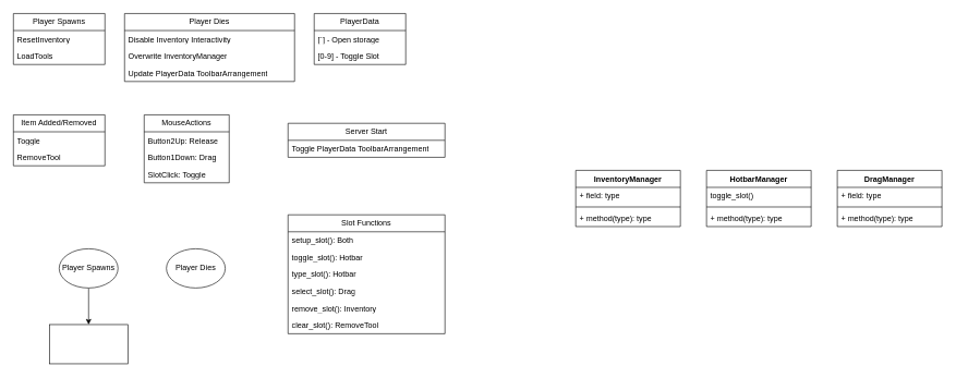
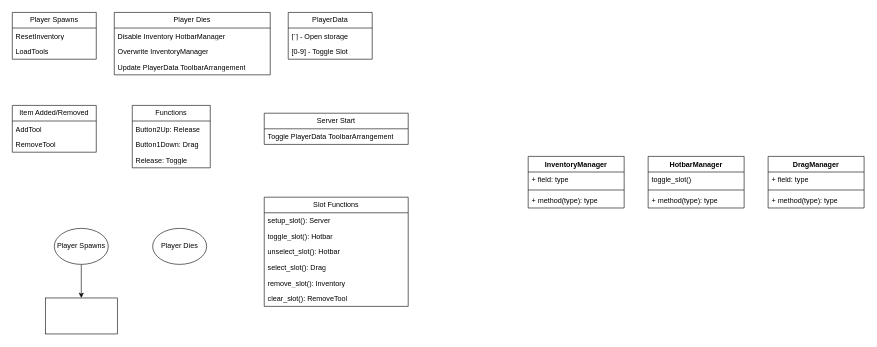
  <mxCell id="0" />
  <mxCell id="1" parent="0" />
  <mxCell id="2" value="Player Spawns" style="swimlane;fontStyle=0;childLayout=stackLayout;horizontal=1;startSize=26;fillColor=none;horizontalStack=0;resizeParent=1;resizeParentMax=0;resizeLast=0;collapsible=1;marginBottom=0;whiteSpace=wrap;html=1;" vertex="1" parent="1"><mxGeometry x="20" y="20" width="140" height="78" as="geometry" /></mxCell>
  <mxCell id="3" value="ResetInventory" style="text;strokeColor=none;fillColor=none;align=left;verticalAlign=top;spacingLeft=4;spacingRight=4;overflow=hidden;rotatable=0;points=[[0,0.5],[1,0.5]];portConstraint=eastwest;whiteSpace=wrap;html=1;" vertex="1" parent="2"><mxGeometry y="26" width="140" height="26" as="geometry" /></mxCell>
  <mxCell id="4" value="LoadTools" style="text;strokeColor=none;fillColor=none;align=left;verticalAlign=top;spacingLeft=4;spacingRight=4;overflow=hidden;rotatable=0;points=[[0,0.5],[1,0.5]];portConstraint=eastwest;whiteSpace=wrap;html=1;" vertex="1" parent="2"><mxGeometry y="52" width="140" height="26" as="geometry" /></mxCell>
  <mxCell id="5" value="Player Dies" style="swimlane;fontStyle=0;childLayout=stackLayout;horizontal=1;startSize=26;fillColor=none;horizontalStack=0;resizeParent=1;resizeParentMax=0;resizeLast=0;collapsible=1;marginBottom=0;whiteSpace=wrap;html=1;" vertex="1" parent="1"><mxGeometry x="190" y="20" width="260" height="104" as="geometry" /></mxCell>
- <mxCell id="6" value="Disable Inventory Interactivity" style="text;strokeColor=none;fillColor=none;align=left;verticalAlign=top;spacingLeft=4;spacingRight=4;overflow=hidden;rotatable=0;points=[[0,0.5],[1,0.5]];portConstraint=eastwest;whiteSpace=wrap;html=1;" vertex="1" parent="5"><mxGeometry y="26" width="260" height="26" as="geometry" /></mxCell>
+ <mxCell id="6" value="Disable Inventory HotbarManager" style="text;strokeColor=none;fillColor=none;align=left;verticalAlign=top;spacingLeft=4;spacingRight=4;overflow=hidden;rotatable=0;points=[[0,0.5],[1,0.5]];portConstraint=eastwest;whiteSpace=wrap;html=1;" vertex="1" parent="5"><mxGeometry y="26" width="260" height="26" as="geometry" /></mxCell>
  <mxCell id="7" value="Overwrite InventoryManager" style="text;strokeColor=none;fillColor=none;align=left;verticalAlign=top;spacingLeft=4;spacingRight=4;overflow=hidden;rotatable=0;points=[[0,0.5],[1,0.5]];portConstraint=eastwest;whiteSpace=wrap;html=1;" vertex="1" parent="5"><mxGeometry y="52" width="260" height="26" as="geometry" /></mxCell>
  <mxCell id="8" value="Update PlayerData ToolbarArrangement" style="text;strokeColor=none;fillColor=none;align=left;verticalAlign=top;spacingLeft=4;spacingRight=4;overflow=hidden;rotatable=0;points=[[0,0.5],[1,0.5]];portConstraint=eastwest;whiteSpace=wrap;html=1;" vertex="1" parent="5"><mxGeometry y="78" width="260" height="26" as="geometry" /></mxCell>
  <mxCell id="9" value="PlayerData" style="swimlane;fontStyle=0;childLayout=stackLayout;horizontal=1;startSize=26;fillColor=none;horizontalStack=0;resizeParent=1;resizeParentMax=0;resizeLast=0;collapsible=1;marginBottom=0;whiteSpace=wrap;html=1;" vertex="1" parent="1"><mxGeometry x="480" y="20" width="140" height="78" as="geometry" /></mxCell>
  <mxCell id="10" value="[`] - Open storage" style="text;strokeColor=none;fillColor=none;align=left;verticalAlign=top;spacingLeft=4;spacingRight=4;overflow=hidden;rotatable=0;points=[[0,0.5],[1,0.5]];portConstraint=eastwest;whiteSpace=wrap;html=1;" vertex="1" parent="9"><mxGeometry y="26" width="140" height="26" as="geometry" /></mxCell>
  <mxCell id="11" value="[0-9] - Toggle Slot" style="text;strokeColor=none;fillColor=none;align=left;verticalAlign=top;spacingLeft=4;spacingRight=4;overflow=hidden;rotatable=0;points=[[0,0.5],[1,0.5]];portConstraint=eastwest;whiteSpace=wrap;html=1;" vertex="1" parent="9"><mxGeometry y="52" width="140" height="26" as="geometry" /></mxCell>
- <mxCell id="12" value="MouseActions" style="swimlane;fontStyle=0;childLayout=stackLayout;horizontal=1;startSize=26;fillColor=none;horizontalStack=0;resizeParent=1;resizeParentMax=0;resizeLast=0;collapsible=1;marginBottom=0;whiteSpace=wrap;html=1;" vertex="1" parent="1"><mxGeometry x="220" y="175" width="130" height="104" as="geometry" /></mxCell>
+ <mxCell id="12" value="Functions" style="swimlane;fontStyle=0;childLayout=stackLayout;horizontal=1;startSize=26;fillColor=none;horizontalStack=0;resizeParent=1;resizeParentMax=0;resizeLast=0;collapsible=1;marginBottom=0;whiteSpace=wrap;html=1;" vertex="1" parent="1"><mxGeometry x="220" y="175" width="130" height="104" as="geometry" /></mxCell>
  <mxCell id="13" value="Button2Up: Release" style="text;strokeColor=none;fillColor=none;align=left;verticalAlign=top;spacingLeft=4;spacingRight=4;overflow=hidden;rotatable=0;points=[[0,0.5],[1,0.5]];portConstraint=eastwest;whiteSpace=wrap;html=1;" vertex="1" parent="12"><mxGeometry y="26" width="130" height="26" as="geometry" /></mxCell>
  <mxCell id="14" value="Button1Down: Drag" style="text;strokeColor=none;fillColor=none;align=left;verticalAlign=top;spacingLeft=4;spacingRight=4;overflow=hidden;rotatable=0;points=[[0,0.5],[1,0.5]];portConstraint=eastwest;whiteSpace=wrap;html=1;" vertex="1" parent="12"><mxGeometry y="52" width="130" height="26" as="geometry" /></mxCell>
- <mxCell id="15" value="SlotClick: Toggle" style="text;strokeColor=none;fillColor=none;align=left;verticalAlign=top;spacingLeft=4;spacingRight=4;overflow=hidden;rotatable=0;points=[[0,0.5],[1,0.5]];portConstraint=eastwest;whiteSpace=wrap;html=1;" vertex="1" parent="12"><mxGeometry y="78" width="130" height="26" as="geometry" /></mxCell>
+ <mxCell id="15" value="Release: Toggle" style="text;strokeColor=none;fillColor=none;align=left;verticalAlign=top;spacingLeft=4;spacingRight=4;overflow=hidden;rotatable=0;points=[[0,0.5],[1,0.5]];portConstraint=eastwest;whiteSpace=wrap;html=1;" vertex="1" parent="12"><mxGeometry y="78" width="130" height="26" as="geometry" /></mxCell>
  <mxCell id="16" value="Item Added/Removed" style="swimlane;fontStyle=0;childLayout=stackLayout;horizontal=1;startSize=26;fillColor=none;horizontalStack=0;resizeParent=1;resizeParentMax=0;resizeLast=0;collapsible=1;marginBottom=0;whiteSpace=wrap;html=1;" vertex="1" parent="1"><mxGeometry x="20" y="175" width="140" height="78" as="geometry" /></mxCell>
- <mxCell id="17" value="Toggle" style="text;strokeColor=none;fillColor=none;align=left;verticalAlign=top;spacingLeft=4;spacingRight=4;overflow=hidden;rotatable=0;points=[[0,0.5],[1,0.5]];portConstraint=eastwest;whiteSpace=wrap;html=1;" vertex="1" parent="16"><mxGeometry y="26" width="140" height="26" as="geometry" /></mxCell>
+ <mxCell id="17" value="AddTool" style="text;strokeColor=none;fillColor=none;align=left;verticalAlign=top;spacingLeft=4;spacingRight=4;overflow=hidden;rotatable=0;points=[[0,0.5],[1,0.5]];portConstraint=eastwest;whiteSpace=wrap;html=1;" vertex="1" parent="16"><mxGeometry y="26" width="140" height="26" as="geometry" /></mxCell>
  <mxCell id="18" value="RemoveTool" style="text;strokeColor=none;fillColor=none;align=left;verticalAlign=top;spacingLeft=4;spacingRight=4;overflow=hidden;rotatable=0;points=[[0,0.5],[1,0.5]];portConstraint=eastwest;whiteSpace=wrap;html=1;" vertex="1" parent="16"><mxGeometry y="52" width="140" height="26" as="geometry" /></mxCell>
  <mxCell id="19" value="Server Start" style="swimlane;fontStyle=0;childLayout=stackLayout;horizontal=1;startSize=26;fillColor=none;horizontalStack=0;resizeParent=1;resizeParentMax=0;resizeLast=0;collapsible=1;marginBottom=0;whiteSpace=wrap;html=1;" vertex="1" parent="1"><mxGeometry x="440" y="188" width="240" height="52" as="geometry" /></mxCell>
  <mxCell id="20" value="Toggle PlayerData ToolbarArrangement" style="text;strokeColor=none;fillColor=none;align=left;verticalAlign=top;spacingLeft=4;spacingRight=4;overflow=hidden;rotatable=0;points=[[0,0.5],[1,0.5]];portConstraint=eastwest;whiteSpace=wrap;html=1;" vertex="1" parent="19"><mxGeometry y="26" width="240" height="26" as="geometry" /></mxCell>
  <mxCell id="21" value="" style="edgeStyle=orthogonalEdgeStyle;rounded=0;orthogonalLoop=1;jettySize=auto;html=1;" edge="1" parent="1" source="22" target="43"><mxGeometry relative="1" as="geometry" /></mxCell>
  <mxCell id="22" value="Player Spawns" style="ellipse;whiteSpace=wrap;html=1;" vertex="1" parent="1"><mxGeometry x="90" y="380" width="90" height="60" as="geometry" /></mxCell>
  <mxCell id="23" value="Player Dies" style="ellipse;whiteSpace=wrap;html=1;" vertex="1" parent="1"><mxGeometry x="254" y="380" width="90" height="60" as="geometry" /></mxCell>
  <mxCell id="24" value="InventoryManager" style="swimlane;fontStyle=1;align=center;verticalAlign=top;childLayout=stackLayout;horizontal=1;startSize=26;horizontalStack=0;resizeParent=1;resizeParentMax=0;resizeLast=0;collapsible=1;marginBottom=0;whiteSpace=wrap;html=1;" vertex="1" parent="1"><mxGeometry x="880" y="260" width="160" height="86" as="geometry" /></mxCell>
  <mxCell id="25" value="+ field: type" style="text;strokeColor=none;fillColor=none;align=left;verticalAlign=top;spacingLeft=4;spacingRight=4;overflow=hidden;rotatable=0;points=[[0,0.5],[1,0.5]];portConstraint=eastwest;whiteSpace=wrap;html=1;" vertex="1" parent="24"><mxGeometry y="26" width="160" height="26" as="geometry" /></mxCell>
  <mxCell id="26" value="" style="line;strokeWidth=1;fillColor=none;align=left;verticalAlign=middle;spacingTop=-1;spacingLeft=3;spacingRight=3;rotatable=0;labelPosition=right;points=[];portConstraint=eastwest;strokeColor=inherit;" vertex="1" parent="24"><mxGeometry y="52" width="160" height="8" as="geometry" /></mxCell>
  <mxCell id="27" value="+ method(type): type" style="text;strokeColor=none;fillColor=none;align=left;verticalAlign=top;spacingLeft=4;spacingRight=4;overflow=hidden;rotatable=0;points=[[0,0.5],[1,0.5]];portConstraint=eastwest;whiteSpace=wrap;html=1;" vertex="1" parent="24"><mxGeometry y="60" width="160" height="26" as="geometry" /></mxCell>
  <mxCell id="28" value="HotbarManager" style="swimlane;fontStyle=1;align=center;verticalAlign=top;childLayout=stackLayout;horizontal=1;startSize=26;horizontalStack=0;resizeParent=1;resizeParentMax=0;resizeLast=0;collapsible=1;marginBottom=0;whiteSpace=wrap;html=1;" vertex="1" parent="1"><mxGeometry x="1080" y="260" width="160" height="86" as="geometry" /></mxCell>
  <mxCell id="29" value="toggle_slot()" style="text;strokeColor=none;fillColor=none;align=left;verticalAlign=top;spacingLeft=4;spacingRight=4;overflow=hidden;rotatable=0;points=[[0,0.5],[1,0.5]];portConstraint=eastwest;whiteSpace=wrap;html=1;" vertex="1" parent="28"><mxGeometry y="26" width="160" height="26" as="geometry" /></mxCell>
  <mxCell id="30" value="" style="line;strokeWidth=1;fillColor=none;align=left;verticalAlign=middle;spacingTop=-1;spacingLeft=3;spacingRight=3;rotatable=0;labelPosition=right;points=[];portConstraint=eastwest;strokeColor=inherit;" vertex="1" parent="28"><mxGeometry y="52" width="160" height="8" as="geometry" /></mxCell>
  <mxCell id="31" value="+ method(type): type" style="text;strokeColor=none;fillColor=none;align=left;verticalAlign=top;spacingLeft=4;spacingRight=4;overflow=hidden;rotatable=0;points=[[0,0.5],[1,0.5]];portConstraint=eastwest;whiteSpace=wrap;html=1;" vertex="1" parent="28"><mxGeometry y="60" width="160" height="26" as="geometry" /></mxCell>
  <mxCell id="32" value="DragManager" style="swimlane;fontStyle=1;align=center;verticalAlign=top;childLayout=stackLayout;horizontal=1;startSize=26;horizontalStack=0;resizeParent=1;resizeParentMax=0;resizeLast=0;collapsible=1;marginBottom=0;whiteSpace=wrap;html=1;" vertex="1" parent="1"><mxGeometry x="1280" y="260" width="160" height="86" as="geometry" /></mxCell>
  <mxCell id="33" value="+ field: type" style="text;strokeColor=none;fillColor=none;align=left;verticalAlign=top;spacingLeft=4;spacingRight=4;overflow=hidden;rotatable=0;points=[[0,0.5],[1,0.5]];portConstraint=eastwest;whiteSpace=wrap;html=1;" vertex="1" parent="32"><mxGeometry y="26" width="160" height="26" as="geometry" /></mxCell>
  <mxCell id="34" value="" style="line;strokeWidth=1;fillColor=none;align=left;verticalAlign=middle;spacingTop=-1;spacingLeft=3;spacingRight=3;rotatable=0;labelPosition=right;points=[];portConstraint=eastwest;strokeColor=inherit;" vertex="1" parent="32"><mxGeometry y="52" width="160" height="8" as="geometry" /></mxCell>
  <mxCell id="35" value="+ method(type): type" style="text;strokeColor=none;fillColor=none;align=left;verticalAlign=top;spacingLeft=4;spacingRight=4;overflow=hidden;rotatable=0;points=[[0,0.5],[1,0.5]];portConstraint=eastwest;whiteSpace=wrap;html=1;" vertex="1" parent="32"><mxGeometry y="60" width="160" height="26" as="geometry" /></mxCell>
  <mxCell id="36" value="Slot Functions" style="swimlane;fontStyle=0;childLayout=stackLayout;horizontal=1;startSize=26;fillColor=none;horizontalStack=0;resizeParent=1;resizeParentMax=0;resizeLast=0;collapsible=1;marginBottom=0;whiteSpace=wrap;html=1;" vertex="1" parent="1"><mxGeometry x="440" y="328" width="240" height="182" as="geometry" /></mxCell>
- <mxCell id="37" value="setup_slot(): Both&lt;div&gt;&lt;div&gt;&lt;br&gt;&lt;/div&gt;&lt;/div&gt;" style="text;strokeColor=none;fillColor=none;align=left;verticalAlign=top;spacingLeft=4;spacingRight=4;overflow=hidden;rotatable=0;points=[[0,0.5],[1,0.5]];portConstraint=eastwest;whiteSpace=wrap;html=1;" vertex="1" parent="36"><mxGeometry y="26" width="240" height="26" as="geometry" /></mxCell>
+ <mxCell id="37" value="setup_slot(): Server&lt;div&gt;&lt;div&gt;&lt;br&gt;&lt;/div&gt;&lt;/div&gt;" style="text;strokeColor=none;fillColor=none;align=left;verticalAlign=top;spacingLeft=4;spacingRight=4;overflow=hidden;rotatable=0;points=[[0,0.5],[1,0.5]];portConstraint=eastwest;whiteSpace=wrap;html=1;" vertex="1" parent="36"><mxGeometry y="26" width="240" height="26" as="geometry" /></mxCell>
  <mxCell id="38" value="&lt;div&gt;&lt;div&gt;toggle_slot(): Hotbar&lt;/div&gt;&lt;/div&gt;" style="text;strokeColor=none;fillColor=none;align=left;verticalAlign=top;spacingLeft=4;spacingRight=4;overflow=hidden;rotatable=0;points=[[0,0.5],[1,0.5]];portConstraint=eastwest;whiteSpace=wrap;html=1;" vertex="1" parent="36"><mxGeometry y="52" width="240" height="26" as="geometry" /></mxCell>
- <mxCell id="39" value="&lt;div&gt;&lt;div&gt;type_slot(): Hotbar&lt;/div&gt;&lt;/div&gt;" style="text;strokeColor=none;fillColor=none;align=left;verticalAlign=top;spacingLeft=4;spacingRight=4;overflow=hidden;rotatable=0;points=[[0,0.5],[1,0.5]];portConstraint=eastwest;whiteSpace=wrap;html=1;" vertex="1" parent="36"><mxGeometry y="78" width="240" height="26" as="geometry" /></mxCell>
+ <mxCell id="39" value="&lt;div&gt;&lt;div&gt;unselect_slot(): Hotbar&lt;/div&gt;&lt;/div&gt;" style="text;strokeColor=none;fillColor=none;align=left;verticalAlign=top;spacingLeft=4;spacingRight=4;overflow=hidden;rotatable=0;points=[[0,0.5],[1,0.5]];portConstraint=eastwest;whiteSpace=wrap;html=1;" vertex="1" parent="36"><mxGeometry y="78" width="240" height="26" as="geometry" /></mxCell>
  <mxCell id="40" value="&lt;div&gt;&lt;div&gt;select_slot(): Drag&lt;/div&gt;&lt;/div&gt;" style="text;strokeColor=none;fillColor=none;align=left;verticalAlign=top;spacingLeft=4;spacingRight=4;overflow=hidden;rotatable=0;points=[[0,0.5],[1,0.5]];portConstraint=eastwest;whiteSpace=wrap;html=1;" vertex="1" parent="36"><mxGeometry y="104" width="240" height="26" as="geometry" /></mxCell>
  <mxCell id="41" value="remove_slot(): Inventory" style="text;strokeColor=none;fillColor=none;align=left;verticalAlign=top;spacingLeft=4;spacingRight=4;overflow=hidden;rotatable=0;points=[[0,0.5],[1,0.5]];portConstraint=eastwest;whiteSpace=wrap;html=1;" vertex="1" parent="36"><mxGeometry y="130" width="240" height="26" as="geometry" /></mxCell>
  <mxCell id="42" value="clear_slot(): RemoveTool" style="text;strokeColor=none;fillColor=none;align=left;verticalAlign=top;spacingLeft=4;spacingRight=4;overflow=hidden;rotatable=0;points=[[0,0.5],[1,0.5]];portConstraint=eastwest;whiteSpace=wrap;html=1;" vertex="1" parent="36"><mxGeometry y="156" width="240" height="26" as="geometry" /></mxCell>
  <mxCell id="43" value="" style="whiteSpace=wrap;html=1;" vertex="1" parent="1"><mxGeometry x="75" y="496" width="120" height="60" as="geometry" /></mxCell>
